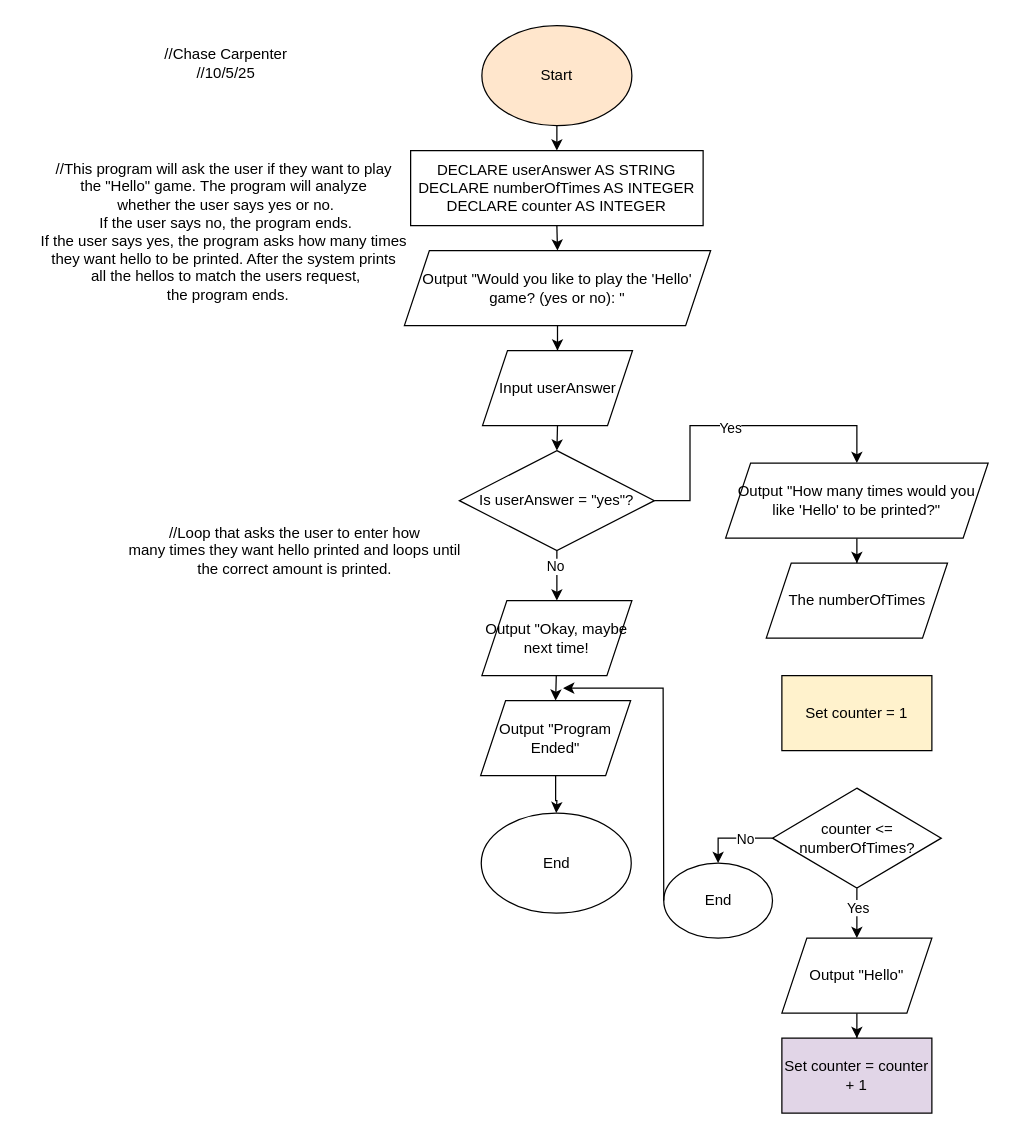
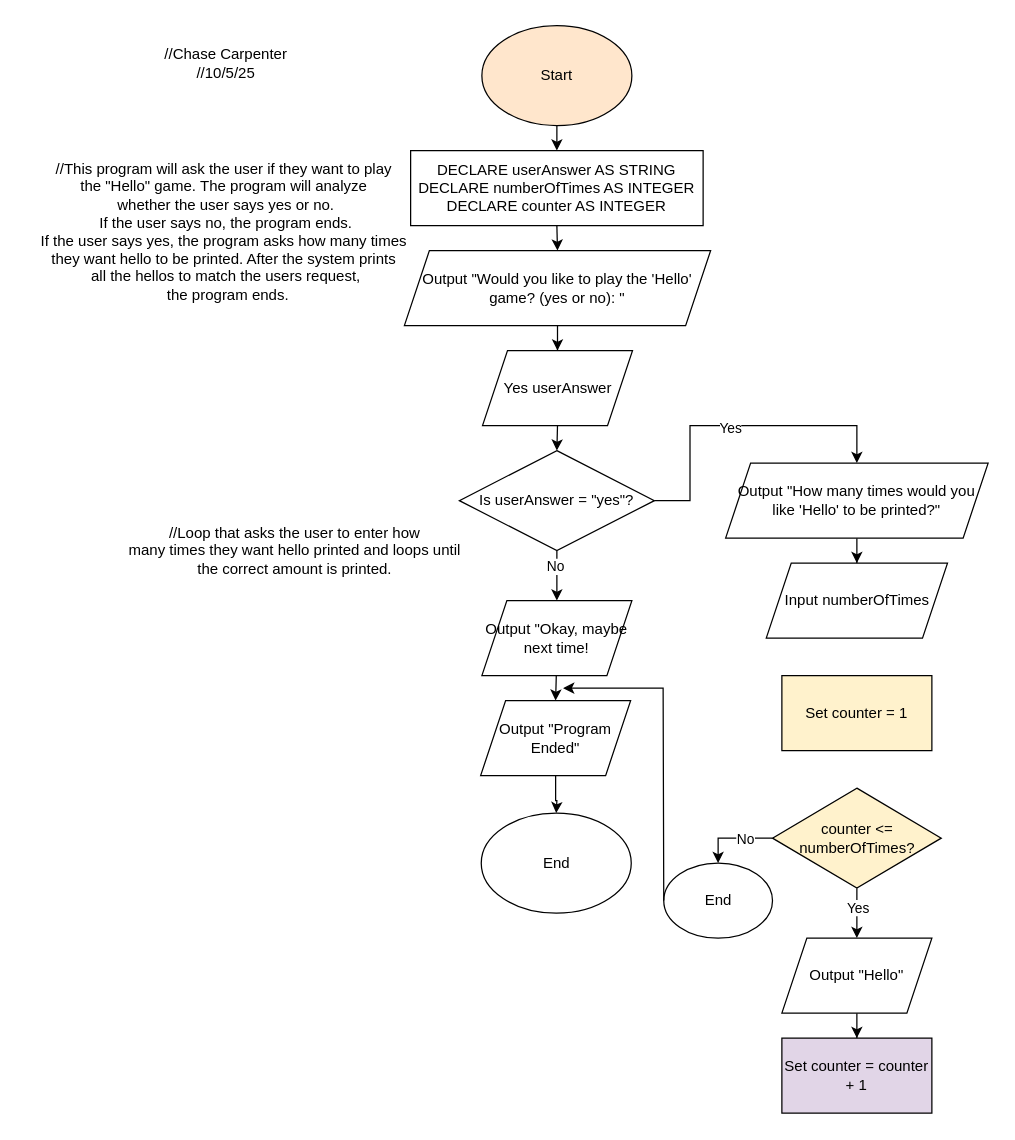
  <mxCell id="0" />
  <mxCell id="1" parent="0" />
  <mxCell id="2" style="edgeStyle=orthogonalEdgeStyle;rounded=0;orthogonalLoop=1;jettySize=auto;html=1;exitX=0.5;exitY=1;exitDx=0;exitDy=0;entryX=0.5;entryY=0;entryDx=0;entryDy=0;" edge="1" parent="1" source="3" target="9"><mxGeometry relative="1" as="geometry" /></mxCell>
  <mxCell id="3" value="Start" style="ellipse;whiteSpace=wrap;html=1;fillColor=#ffe6cc;" vertex="1" parent="1"><mxGeometry x="385" y="20" width="120" height="80" as="geometry" /></mxCell>
  <mxCell id="4" value="" style="edgeStyle=orthogonalEdgeStyle;rounded=0;orthogonalLoop=1;jettySize=auto;html=1;" edge="1" parent="1" source="5" target="7"><mxGeometry relative="1" as="geometry" /></mxCell>
  <mxCell id="5" value="Output &quot;Would you like to play the 'Hello' game? (yes or no): &quot;" style="shape=parallelogram;perimeter=parallelogramPerimeter;whiteSpace=wrap;html=1;fixedSize=1;" vertex="1" parent="1"><mxGeometry x="323" y="200" width="245" height="60" as="geometry" /></mxCell>
  <mxCell id="6" style="edgeStyle=orthogonalEdgeStyle;rounded=0;orthogonalLoop=1;jettySize=auto;html=1;exitX=0.5;exitY=1;exitDx=0;exitDy=0;entryX=0.5;entryY=0;entryDx=0;entryDy=0;" edge="1" parent="1" source="7" target="15"><mxGeometry relative="1" as="geometry" /></mxCell>
- <mxCell id="7" value="Input userAnswer" style="shape=parallelogram;perimeter=parallelogramPerimeter;whiteSpace=wrap;html=1;fixedSize=1;" vertex="1" parent="1"><mxGeometry x="385.5" y="280" width="120" height="60" as="geometry" /></mxCell>
+ <mxCell id="7" value="Yes userAnswer" style="shape=parallelogram;perimeter=parallelogramPerimeter;whiteSpace=wrap;html=1;fixedSize=1;" vertex="1" parent="1"><mxGeometry x="385.5" y="280" width="120" height="60" as="geometry" /></mxCell>
  <mxCell id="8" style="edgeStyle=orthogonalEdgeStyle;rounded=0;orthogonalLoop=1;jettySize=auto;html=1;exitX=0.5;exitY=1;exitDx=0;exitDy=0;entryX=0.5;entryY=0;entryDx=0;entryDy=0;" edge="1" parent="1" source="9" target="5"><mxGeometry relative="1" as="geometry" /></mxCell>
  <mxCell id="9" value="&lt;div&gt;&lt;br&gt;&lt;/div&gt;&lt;div&gt;DECLARE userAnswer AS STRING&lt;/div&gt;&lt;div&gt;DECLARE numberOfTimes AS INTEGER&lt;/div&gt;&lt;div&gt;DECLARE counter AS INTEGER&lt;/div&gt;&lt;div&gt;&lt;br&gt;&lt;/div&gt;" style="rounded=0;whiteSpace=wrap;html=1;" vertex="1" parent="1"><mxGeometry x="328" y="120" width="234" height="60" as="geometry" /></mxCell>
  <mxCell id="10" style="edgeStyle=orthogonalEdgeStyle;rounded=0;orthogonalLoop=1;jettySize=auto;html=1;exitX=1;exitY=0.5;exitDx=0;exitDy=0;entryX=0.5;entryY=0;entryDx=0;entryDy=0;" edge="1" parent="1" source="15" target="17"><mxGeometry relative="1" as="geometry" /></mxCell>
  <mxCell id="11" value="Yes" style="edgeLabel;html=1;align=center;verticalAlign=middle;resizable=0;points=[];" vertex="1" connectable="0" parent="10"><mxGeometry x="-0.045" y="-1" relative="1" as="geometry"><mxPoint as="offset" /></mxGeometry></mxCell>
  <mxCell id="12" value="" style="edgeStyle=orthogonalEdgeStyle;rounded=0;orthogonalLoop=1;jettySize=auto;html=1;" edge="1" parent="1" target="29"><mxGeometry relative="1" as="geometry"><mxPoint x="444" y="520" as="sourcePoint" /></mxGeometry></mxCell>
  <mxCell id="13" style="edgeStyle=orthogonalEdgeStyle;rounded=0;orthogonalLoop=1;jettySize=auto;html=1;exitX=0.5;exitY=1;exitDx=0;exitDy=0;entryX=0.5;entryY=0;entryDx=0;entryDy=0;" edge="1" parent="1" source="15" target="31"><mxGeometry relative="1" as="geometry" /></mxCell>
  <mxCell id="14" value="No" style="edgeLabel;html=1;align=center;verticalAlign=middle;resizable=0;points=[];" vertex="1" connectable="0" parent="13"><mxGeometry x="-0.4" y="-2" relative="1" as="geometry"><mxPoint as="offset" /></mxGeometry></mxCell>
  <mxCell id="15" value="Is userAnswer = &quot;yes&quot;?" style="rhombus;whiteSpace=wrap;html=1;" vertex="1" parent="1"><mxGeometry x="367" y="360" width="156" height="80" as="geometry" /></mxCell>
  <mxCell id="16" value="" style="edgeStyle=orthogonalEdgeStyle;rounded=0;orthogonalLoop=1;jettySize=auto;html=1;" edge="1" parent="1" source="17" target="18"><mxGeometry relative="1" as="geometry" /></mxCell>
  <mxCell id="17" value="Output&amp;nbsp;&quot;How many times would you like 'Hello' to be printed?&quot;" style="shape=parallelogram;perimeter=parallelogramPerimeter;whiteSpace=wrap;html=1;fixedSize=1;" vertex="1" parent="1"><mxGeometry x="580" y="370" width="210" height="60" as="geometry" /></mxCell>
- <mxCell id="18" value="The numberOfTimes" style="shape=parallelogram;perimeter=parallelogramPerimeter;whiteSpace=wrap;html=1;fixedSize=1;" vertex="1" parent="1"><mxGeometry x="612.5" y="450" width="145" height="60" as="geometry" /></mxCell>
+ <mxCell id="18" value="Input numberOfTimes" style="shape=parallelogram;perimeter=parallelogramPerimeter;whiteSpace=wrap;html=1;fixedSize=1;" vertex="1" parent="1"><mxGeometry x="612.5" y="450" width="145" height="60" as="geometry" /></mxCell>
  <mxCell id="19" value="Set counter = 1" style="whiteSpace=wrap;html=1;fillColor=#fff2cc;" vertex="1" parent="1"><mxGeometry x="625" y="540" width="120" height="60" as="geometry" /></mxCell>
  <mxCell id="20" style="edgeStyle=orthogonalEdgeStyle;rounded=0;orthogonalLoop=1;jettySize=auto;html=1;exitX=0.5;exitY=1;exitDx=0;exitDy=0;entryX=0.5;entryY=0;entryDx=0;entryDy=0;" edge="1" parent="1" source="24" target="26"><mxGeometry relative="1" as="geometry" /></mxCell>
  <mxCell id="21" value="Yes" style="edgeLabel;html=1;align=center;verticalAlign=middle;resizable=0;points=[];" vertex="1" connectable="0" parent="20"><mxGeometry x="-0.267" relative="1" as="geometry"><mxPoint as="offset" /></mxGeometry></mxCell>
  <mxCell id="22" style="edgeStyle=orthogonalEdgeStyle;rounded=0;orthogonalLoop=1;jettySize=auto;html=1;exitX=0;exitY=0.5;exitDx=0;exitDy=0;entryX=0.5;entryY=0;entryDx=0;entryDy=0;" edge="1" parent="1" source="24" target="32"><mxGeometry relative="1" as="geometry" /></mxCell>
  <mxCell id="23" value="No" style="edgeLabel;html=1;align=center;verticalAlign=middle;resizable=0;points=[];" vertex="1" connectable="0" parent="22"><mxGeometry x="-0.26" relative="1" as="geometry"><mxPoint x="1" as="offset" /></mxGeometry></mxCell>
- <mxCell id="24" value="counter &amp;lt;= numberOfTimes?" style="rhombus;whiteSpace=wrap;html=1;" vertex="1" parent="1"><mxGeometry x="617.5" y="630" width="135" height="80" as="geometry" /></mxCell>
+ <mxCell id="24" value="counter &amp;lt;= numberOfTimes?" style="rhombus;whiteSpace=wrap;html=1;fillColor=#fff2cc;" vertex="1" parent="1"><mxGeometry x="617.5" y="630" width="135" height="80" as="geometry" /></mxCell>
  <mxCell id="25" value="" style="edgeStyle=orthogonalEdgeStyle;rounded=0;orthogonalLoop=1;jettySize=auto;html=1;" edge="1" parent="1" source="26" target="27"><mxGeometry relative="1" as="geometry" /></mxCell>
  <mxCell id="26" value="Output &quot;Hello&quot;" style="shape=parallelogram;perimeter=parallelogramPerimeter;whiteSpace=wrap;html=1;fixedSize=1;" vertex="1" parent="1"><mxGeometry x="625" y="750" width="120" height="60" as="geometry" /></mxCell>
  <mxCell id="27" value="Set counter = counter + 1" style="whiteSpace=wrap;html=1;fillColor=#e1d5e7;" vertex="1" parent="1"><mxGeometry x="625" y="830" width="120" height="60" as="geometry" /></mxCell>
  <mxCell id="28" value="" style="edgeStyle=orthogonalEdgeStyle;rounded=0;orthogonalLoop=1;jettySize=auto;html=1;" edge="1" parent="1" source="29"><mxGeometry relative="1" as="geometry"><mxPoint x="444.5" y="650" as="targetPoint" /></mxGeometry></mxCell>
  <mxCell id="29" value="Output &quot;Program Ended&quot;" style="shape=parallelogram;perimeter=parallelogramPerimeter;whiteSpace=wrap;html=1;fixedSize=1;" vertex="1" parent="1"><mxGeometry x="384" y="560" width="120" height="60" as="geometry" /></mxCell>
  <mxCell id="30" value="End" style="ellipse;whiteSpace=wrap;html=1;" vertex="1" parent="1"><mxGeometry x="384.5" y="650" width="120" height="80" as="geometry" /></mxCell>
  <mxCell id="31" value="Output &quot;Okay, maybe next time!" style="shape=parallelogram;perimeter=parallelogramPerimeter;whiteSpace=wrap;html=1;fixedSize=1;" vertex="1" parent="1"><mxGeometry x="385" y="480" width="120" height="60" as="geometry" /></mxCell>
  <mxCell id="32" value="End" style="ellipse;whiteSpace=wrap;html=1;" vertex="1" parent="1"><mxGeometry x="530.5" y="690" width="87" height="60" as="geometry" /></mxCell>
  <mxCell id="33" value="" style="endArrow=classic;html=1;rounded=0;exitX=0;exitY=0.5;exitDx=0;exitDy=0;" edge="1" parent="1" source="32"><mxGeometry width="50" height="50" relative="1" as="geometry"><mxPoint x="530" y="630" as="sourcePoint" /><mxPoint x="450" y="550" as="targetPoint" /><Array as="points"><mxPoint x="530" y="550" /></Array></mxGeometry></mxCell>
  <mxCell id="34" value="//Chase Carpenter&lt;div&gt;//10/5/25&lt;/div&gt;" style="text;html=1;align=center;verticalAlign=middle;resizable=0;points=[];autosize=1;strokeColor=none;fillColor=none;" vertex="1" parent="1"><mxGeometry x="120" y="30" width="120" height="40" as="geometry" /></mxCell>
  <mxCell id="35" value="//This program will ask the user if they want to play&amp;nbsp;&lt;div&gt;the &quot;Hello&quot; game.&amp;nbsp;&lt;span style=&quot;background-color: transparent; color: light-dark(rgb(0, 0, 0), rgb(255, 255, 255));&quot;&gt;The program will analyze&amp;nbsp;&lt;/span&gt;&lt;/div&gt;&lt;div&gt;&lt;span style=&quot;background-color: transparent; color: light-dark(rgb(0, 0, 0), rgb(255, 255, 255));&quot;&gt;whether the user says yes or no.&lt;/span&gt;&lt;div&gt;If the user says no, the program ends.&lt;/div&gt;&lt;div&gt;If the user says yes, the program asks how many times&amp;nbsp;&lt;/div&gt;&lt;div&gt;they want hello&amp;nbsp;&lt;span style=&quot;background-color: transparent; color: light-dark(rgb(0, 0, 0), rgb(255, 255, 255));&quot;&gt;to be printed. After the system prints&amp;nbsp;&lt;/span&gt;&lt;/div&gt;&lt;div&gt;&lt;span style=&quot;background-color: transparent; color: light-dark(rgb(0, 0, 0), rgb(255, 255, 255));&quot;&gt;all the hellos to&amp;nbsp;&lt;/span&gt;&lt;span style=&quot;background-color: transparent; color: light-dark(rgb(0, 0, 0), rgb(255, 255, 255));&quot;&gt;match the users request,&lt;/span&gt;&lt;/div&gt;&lt;div&gt;&lt;span style=&quot;background-color: transparent; color: light-dark(rgb(0, 0, 0), rgb(255, 255, 255));&quot;&gt;&amp;nbsp;&lt;/span&gt;&lt;span style=&quot;background-color: transparent; color: light-dark(rgb(0, 0, 0), rgb(255, 255, 255));&quot;&gt;the program ends.&lt;/span&gt;&lt;/div&gt;&lt;/div&gt;" style="text;html=1;align=center;verticalAlign=middle;resizable=0;points=[];autosize=1;strokeColor=none;fillColor=none;" vertex="1" parent="1"><mxGeometry y="120" width="320" height="130" as="geometry" x="20" /></mxCell>
  <mxCell id="36" value="//Loop that asks the user to enter how&lt;div&gt;many times they want hello printed and loops until&lt;/div&gt;&lt;div&gt;the correct amount is printed.&lt;/div&gt;" style="text;html=1;align=center;verticalAlign=middle;resizable=0;points=[];autosize=1;strokeColor=none;fillColor=none;" vertex="1" parent="1"><mxGeometry x="90" y="410" width="290" height="60" as="geometry" /></mxCell>
